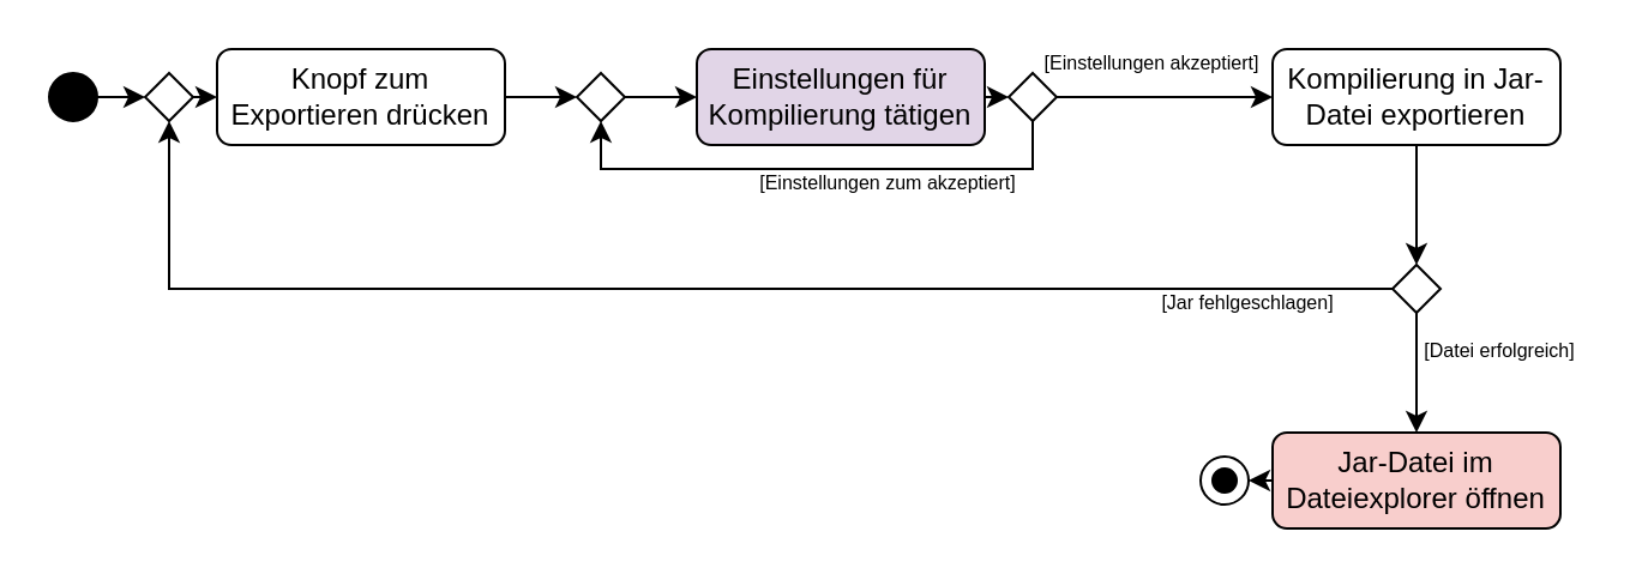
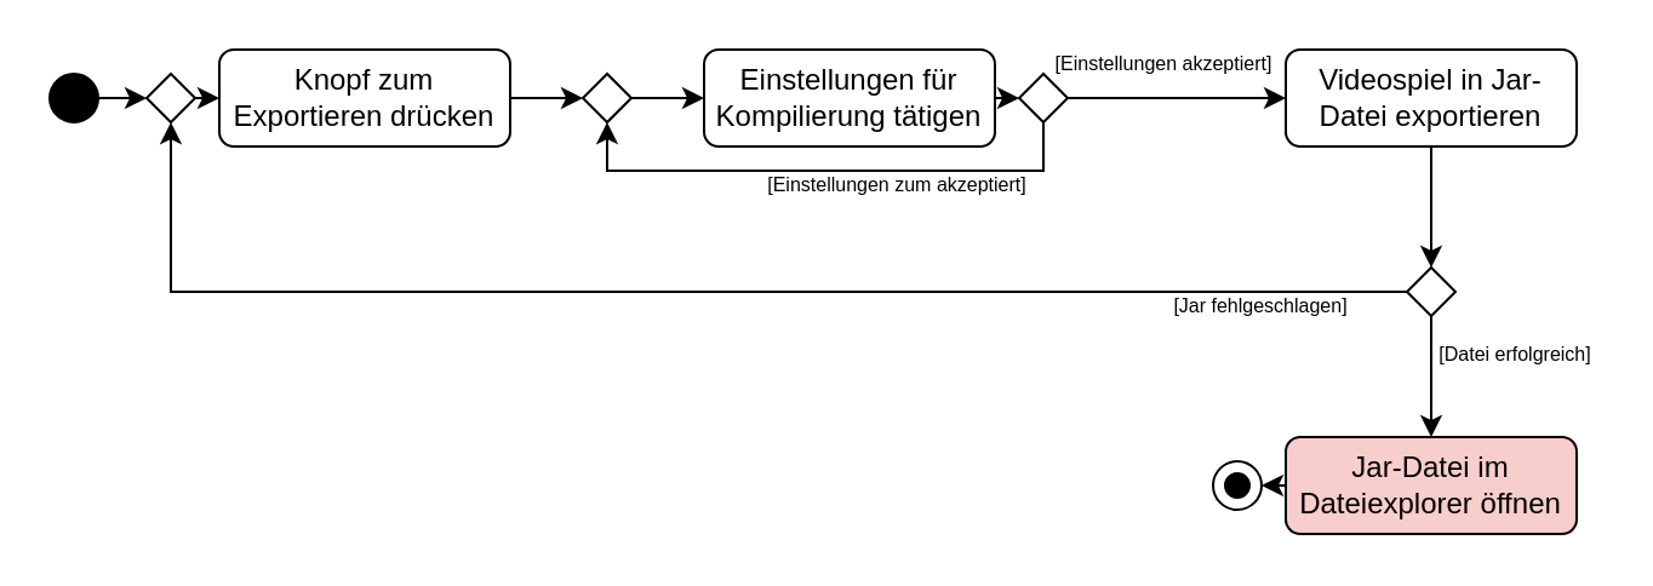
  <mxCell id="0" />
  <mxCell id="1" parent="0" />
  <mxCell id="2" style="edgeStyle=orthogonalEdgeStyle;rounded=0;orthogonalLoop=1;jettySize=auto;html=1;exitX=1;exitY=0.5;exitDx=0;exitDy=0;entryX=0;entryY=0.5;entryDx=0;entryDy=0;" edge="1" parent="1" source="3" target="23"><mxGeometry relative="1" as="geometry" /></mxCell>
  <mxCell id="3" value="" style="ellipse;whiteSpace=wrap;html=1;aspect=fixed;fillColor=#000000;" vertex="1" parent="1"><mxGeometry x="20" y="30" width="20" height="20" as="geometry" /></mxCell>
  <mxCell id="4" style="edgeStyle=orthogonalEdgeStyle;rounded=0;orthogonalLoop=1;jettySize=auto;html=1;exitX=1;exitY=0.5;exitDx=0;exitDy=0;entryX=0;entryY=0.5;entryDx=0;entryDy=0;" edge="1" parent="1" source="5" target="20"><mxGeometry relative="1" as="geometry" /></mxCell>
  <mxCell id="5" value="Knopf zum Exportieren drücken" style="rounded=1;whiteSpace=wrap;html=1;" vertex="1" parent="1"><mxGeometry x="90" y="20" width="120" height="40" as="geometry" /></mxCell>
  <mxCell id="6" style="edgeStyle=orthogonalEdgeStyle;rounded=0;orthogonalLoop=1;jettySize=auto;html=1;exitX=1;exitY=0.5;exitDx=0;exitDy=0;entryX=0;entryY=0.5;entryDx=0;entryDy=0;" edge="1" parent="1" source="7" target="17"><mxGeometry relative="1" as="geometry" /></mxCell>
- <mxCell id="7" value="Einstellungen für Kompilierung tätigen" style="rounded=1;whiteSpace=wrap;html=1;fillColor=#e1d5e7;" vertex="1" parent="1"><mxGeometry x="290" y="20" width="120" height="40" as="geometry" /></mxCell>
+ <mxCell id="7" value="Einstellungen für Kompilierung tätigen" style="rounded=1;whiteSpace=wrap;html=1;" vertex="1" parent="1"><mxGeometry x="290" y="20" width="120" height="40" as="geometry" /></mxCell>
  <mxCell id="8" style="edgeStyle=orthogonalEdgeStyle;rounded=0;orthogonalLoop=1;jettySize=auto;html=1;exitX=0.5;exitY=1;exitDx=0;exitDy=0;entryX=0.5;entryY=0;entryDx=0;entryDy=0;" edge="1" parent="1" source="9" target="12"><mxGeometry relative="1" as="geometry" /></mxCell>
- <mxCell id="9" value="Kompilierung in Jar-Datei exportieren" style="rounded=1;whiteSpace=wrap;html=1;" vertex="1" parent="1"><mxGeometry x="530" y="20" width="120" height="40" as="geometry" /></mxCell>
+ <mxCell id="9" value="Videospiel in Jar-Datei exportieren" style="rounded=1;whiteSpace=wrap;html=1;" vertex="1" parent="1"><mxGeometry x="530" y="20" width="120" height="40" as="geometry" /></mxCell>
  <mxCell id="10" style="edgeStyle=orthogonalEdgeStyle;rounded=0;orthogonalLoop=1;jettySize=auto;html=1;exitX=0;exitY=0.5;exitDx=0;exitDy=0;entryX=0.5;entryY=1;entryDx=0;entryDy=0;" edge="1" parent="1" source="12" target="23"><mxGeometry relative="1" as="geometry" /></mxCell>
  <mxCell id="11" style="edgeStyle=orthogonalEdgeStyle;rounded=0;orthogonalLoop=1;jettySize=auto;html=1;exitX=0.5;exitY=1;exitDx=0;exitDy=0;entryX=0.5;entryY=0;entryDx=0;entryDy=0;" edge="1" parent="1" source="12" target="26"><mxGeometry relative="1" as="geometry" /></mxCell>
  <mxCell id="12" value="" style="rhombus;whiteSpace=wrap;html=1;" vertex="1" parent="1"><mxGeometry x="580" y="110" width="20" height="20" as="geometry" /></mxCell>
  <mxCell id="13" value="" style="ellipse;whiteSpace=wrap;html=1;aspect=fixed;" vertex="1" parent="1"><mxGeometry x="500" y="190" width="20" height="20" as="geometry" /></mxCell>
  <mxCell id="14" value="" style="ellipse;whiteSpace=wrap;html=1;aspect=fixed;fillColor=#000000;" vertex="1" parent="1"><mxGeometry x="505" y="195" width="10" height="10" as="geometry" /></mxCell>
  <mxCell id="15" style="edgeStyle=orthogonalEdgeStyle;rounded=0;orthogonalLoop=1;jettySize=auto;html=1;exitX=1;exitY=0.5;exitDx=0;exitDy=0;entryX=0;entryY=0.5;entryDx=0;entryDy=0;" edge="1" parent="1" source="17" target="9"><mxGeometry relative="1" as="geometry" /></mxCell>
  <mxCell id="16" style="edgeStyle=orthogonalEdgeStyle;rounded=0;orthogonalLoop=1;jettySize=auto;html=1;exitX=0.5;exitY=1;exitDx=0;exitDy=0;entryX=0.5;entryY=1;entryDx=0;entryDy=0;" edge="1" parent="1" source="17" target="20"><mxGeometry relative="1" as="geometry" /></mxCell>
  <mxCell id="17" value="" style="rhombus;whiteSpace=wrap;html=1;" vertex="1" parent="1"><mxGeometry x="420" y="30" width="20" height="20" as="geometry" /></mxCell>
  <mxCell id="18" value="&lt;font style=&quot;font-size: 8px;&quot;&gt;[Einstellungen akzeptiert]&lt;/font&gt;" style="text;html=1;strokeColor=none;fillColor=none;align=center;verticalAlign=middle;whiteSpace=wrap;rounded=0;" vertex="1" parent="1"><mxGeometry x="430" y="20" width="100" height="10" as="geometry" /></mxCell>
  <mxCell id="19" style="edgeStyle=orthogonalEdgeStyle;rounded=0;orthogonalLoop=1;jettySize=auto;html=1;exitX=1;exitY=0.5;exitDx=0;exitDy=0;entryX=0;entryY=0.5;entryDx=0;entryDy=0;" edge="1" parent="1" source="20" target="7"><mxGeometry relative="1" as="geometry" /></mxCell>
  <mxCell id="20" value="" style="rhombus;whiteSpace=wrap;html=1;" vertex="1" parent="1"><mxGeometry x="240" y="30" width="20" height="20" as="geometry" /></mxCell>
  <mxCell id="21" value="&lt;font style=&quot;font-size: 8px;&quot;&gt;[Einstellungen zum akzeptiert]&lt;/font&gt;" style="text;html=1;strokeColor=none;fillColor=none;align=center;verticalAlign=middle;whiteSpace=wrap;rounded=0;" vertex="1" parent="1"><mxGeometry x="310" y="70" width="120" height="10" as="geometry" /></mxCell>
  <mxCell id="22" style="edgeStyle=orthogonalEdgeStyle;rounded=0;orthogonalLoop=1;jettySize=auto;html=1;exitX=1;exitY=0.5;exitDx=0;exitDy=0;entryX=0;entryY=0.5;entryDx=0;entryDy=0;" edge="1" parent="1" source="23" target="5"><mxGeometry relative="1" as="geometry" /></mxCell>
  <mxCell id="23" value="" style="rhombus;whiteSpace=wrap;html=1;" vertex="1" parent="1"><mxGeometry x="60" y="30" width="20" height="20" as="geometry" /></mxCell>
  <mxCell id="24" value="&lt;font style=&quot;font-size: 8px;&quot;&gt;[Jar fehlgeschlagen]&lt;/font&gt;" style="text;html=1;strokeColor=none;fillColor=none;align=center;verticalAlign=middle;whiteSpace=wrap;rounded=0;" vertex="1" parent="1"><mxGeometry x="460" y="120" width="120" height="10" as="geometry" /></mxCell>
  <mxCell id="25" style="edgeStyle=orthogonalEdgeStyle;rounded=0;orthogonalLoop=1;jettySize=auto;html=1;exitX=0;exitY=0.5;exitDx=0;exitDy=0;entryX=1;entryY=0.5;entryDx=0;entryDy=0;" edge="1" parent="1" source="26" target="13"><mxGeometry relative="1" as="geometry" /></mxCell>
  <mxCell id="26" value="Jar-Datei im Dateiexplorer öffnen" style="rounded=1;whiteSpace=wrap;html=1;fillColor=#f8cecc;" vertex="1" parent="1"><mxGeometry x="530" y="180" width="120" height="40" as="geometry" /></mxCell>
  <mxCell id="27" value="&lt;font style=&quot;font-size: 8px;&quot;&gt;[Datei erfolgreich]&lt;/font&gt;" style="text;html=1;strokeColor=none;fillColor=none;align=center;verticalAlign=middle;whiteSpace=wrap;rounded=0;" vertex="1" parent="1"><mxGeometry x="590" y="140" width="70" height="10" as="geometry" /></mxCell>
